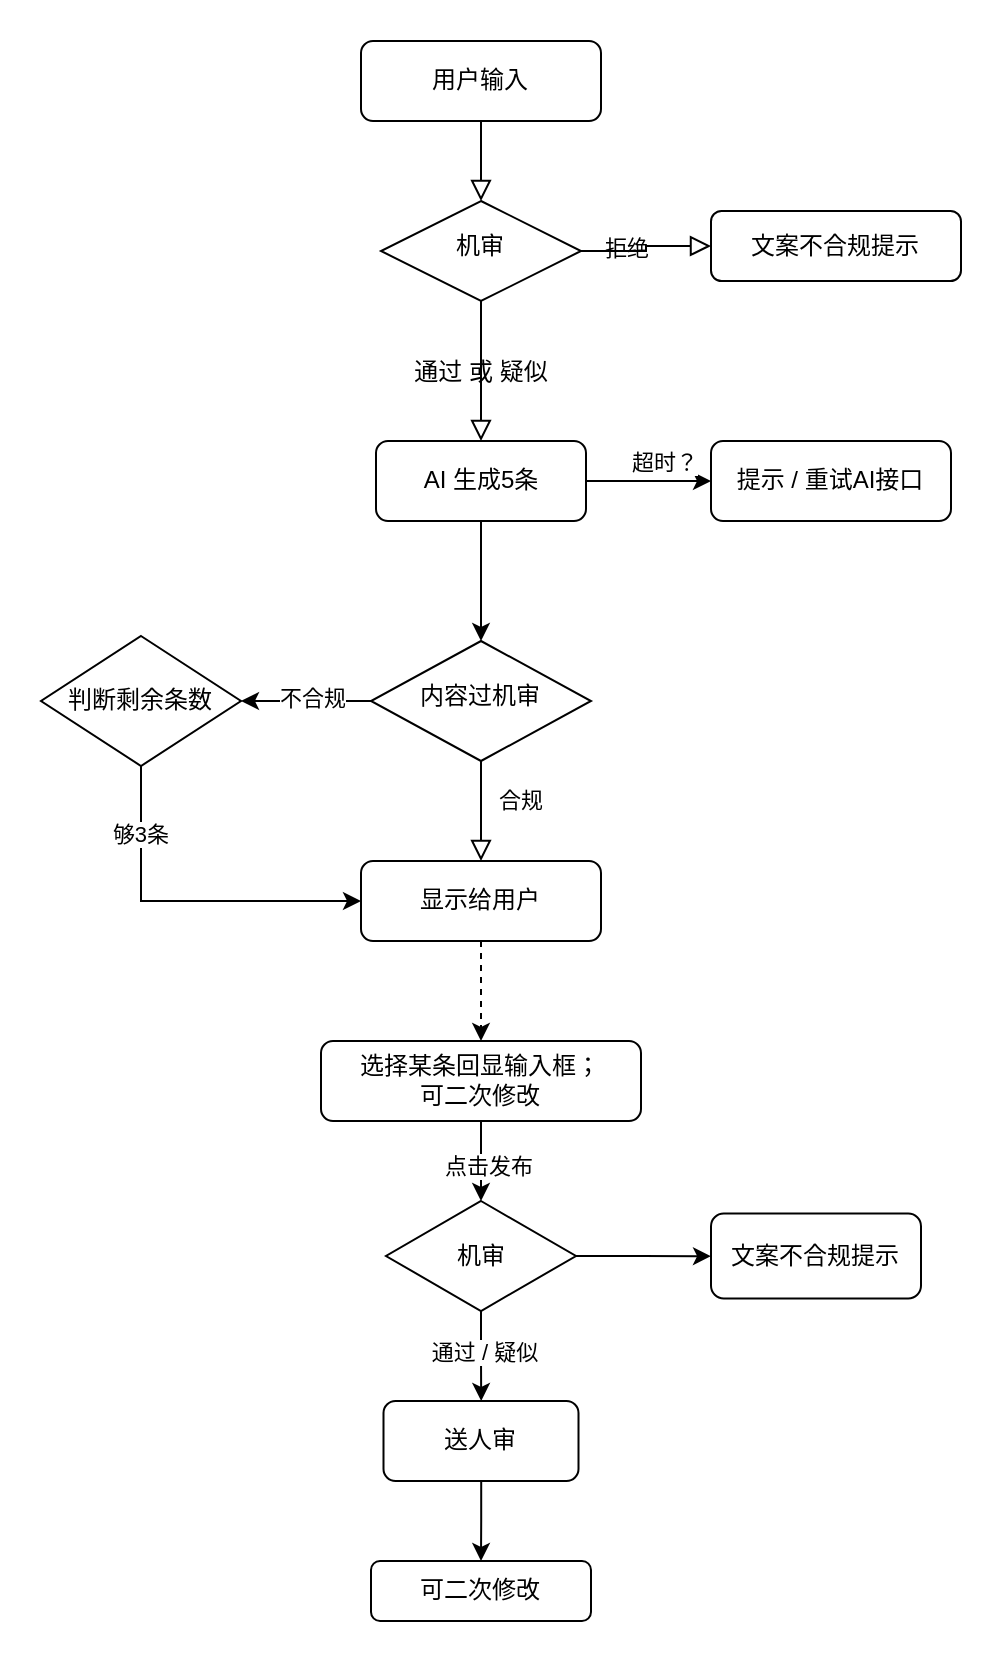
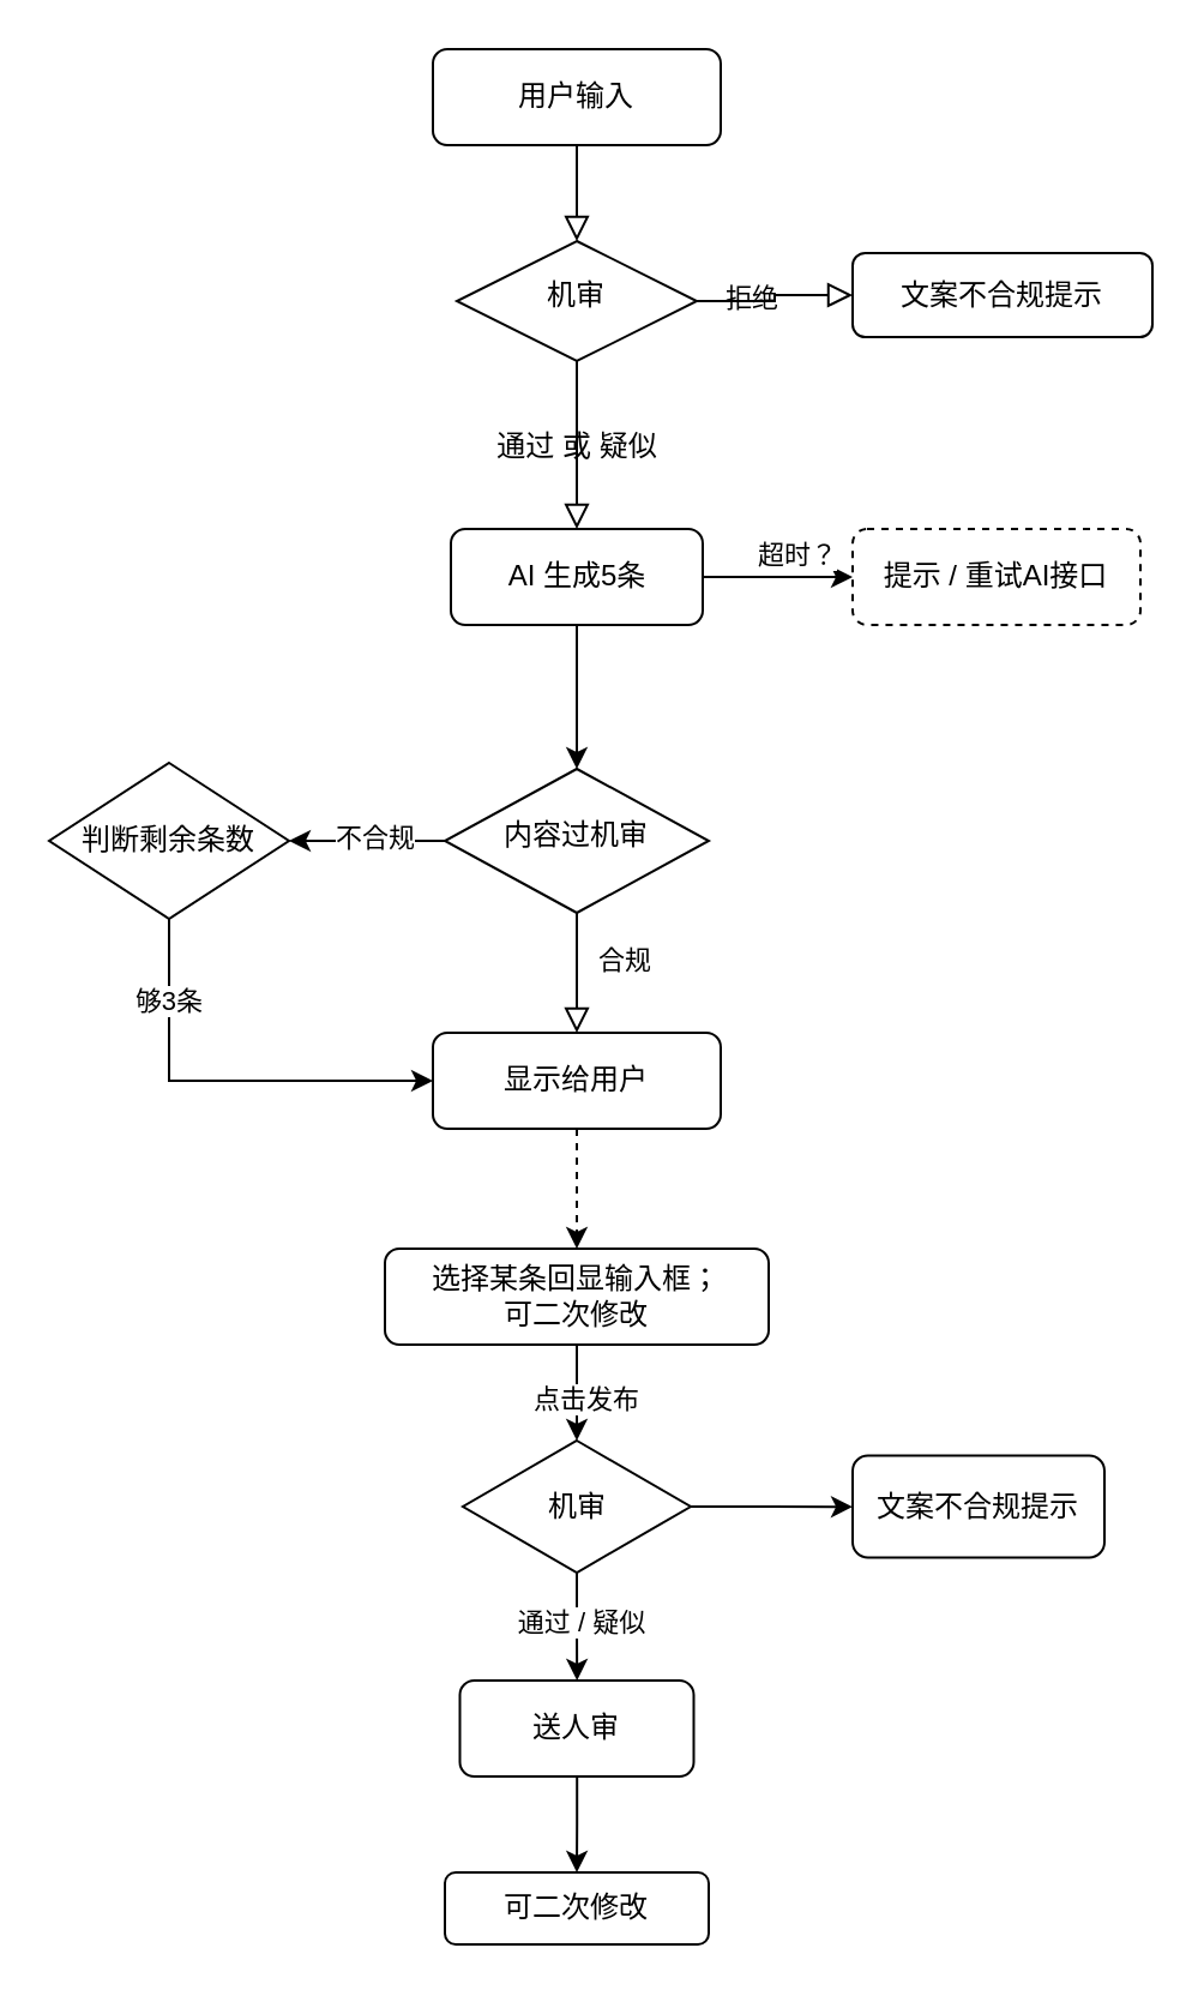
  <mxCell id="0" />
  <mxCell id="1" parent="0" />
  <mxCell id="2" value="" style="rounded=0;html=1;jettySize=auto;orthogonalLoop=1;fontSize=11;endArrow=block;endFill=0;endSize=8;strokeWidth=1;shadow=0;labelBackgroundColor=none;edgeStyle=orthogonalEdgeStyle;" parent="1" source="3" target="6" edge="1"><mxGeometry relative="1" as="geometry" /></mxCell>
  <mxCell id="3" value="用户输入" style="rounded=1;whiteSpace=wrap;html=1;fontSize=12;glass=0;strokeWidth=1;shadow=0;" parent="1" vertex="1"><mxGeometry x="180" y="20" width="120" height="40" as="geometry" /></mxCell>
  <mxCell id="4" value="&lt;font style=&quot;font-size: 12px;&quot;&gt;通过 或 疑似&lt;/font&gt;" style="rounded=0;html=1;jettySize=auto;orthogonalLoop=1;fontSize=14;endArrow=block;endFill=0;endSize=8;strokeWidth=1;shadow=0;labelBackgroundColor=none;edgeStyle=orthogonalEdgeStyle;" parent="1" source="6" target="17" edge="1"><mxGeometry relative="1" as="geometry"><mxPoint as="offset" /></mxGeometry></mxCell>
  <mxCell id="5" value="拒绝" style="edgeStyle=orthogonalEdgeStyle;rounded=0;html=1;jettySize=auto;orthogonalLoop=1;fontSize=11;endArrow=block;endFill=0;endSize=8;strokeWidth=1;shadow=0;labelBackgroundColor=none;" parent="1" source="6" target="7" edge="1"><mxGeometry y="10" relative="1" as="geometry"><mxPoint as="offset" /></mxGeometry></mxCell>
  <mxCell id="6" value="机审" style="rhombus;whiteSpace=wrap;html=1;shadow=0;fontFamily=Helvetica;fontSize=12;align=center;strokeWidth=1;spacing=6;spacingTop=-4;" parent="1" vertex="1"><mxGeometry x="190" y="100" width="100" height="50" as="geometry" /></mxCell>
  <mxCell id="7" value="文案不合规提示" style="rounded=1;whiteSpace=wrap;html=1;fontSize=12;glass=0;strokeWidth=1;shadow=0;" parent="1" vertex="1"><mxGeometry x="355" y="105" width="125" height="35" as="geometry" /></mxCell>
  <mxCell id="8" value="合规" style="rounded=0;html=1;jettySize=auto;orthogonalLoop=1;fontSize=11;endArrow=block;endFill=0;endSize=8;strokeWidth=1;shadow=0;labelBackgroundColor=none;edgeStyle=orthogonalEdgeStyle;" parent="1" source="11" target="13" edge="1"><mxGeometry x="-0.2" y="20" relative="1" as="geometry"><mxPoint as="offset" /></mxGeometry></mxCell>
  <mxCell id="9" value="" style="edgeStyle=orthogonalEdgeStyle;rounded=0;orthogonalLoop=1;jettySize=auto;html=1;" edge="1" parent="1" source="11"><mxGeometry relative="1" as="geometry"><mxPoint x="120" y="350" as="targetPoint" /></mxGeometry></mxCell>
  <mxCell id="10" value="不合规" style="edgeLabel;html=1;align=center;verticalAlign=middle;resizable=0;points=[];" vertex="1" connectable="0" parent="9"><mxGeometry x="-0.082" y="-2" relative="1" as="geometry"><mxPoint as="offset" /></mxGeometry></mxCell>
  <mxCell id="11" value="内容过机审" style="rhombus;whiteSpace=wrap;html=1;shadow=0;fontFamily=Helvetica;fontSize=12;align=center;strokeWidth=1;spacing=6;spacingTop=-4;" parent="1" vertex="1"><mxGeometry x="185" y="320" width="110" height="60" as="geometry" /></mxCell>
  <mxCell id="12" style="edgeStyle=orthogonalEdgeStyle;rounded=0;orthogonalLoop=1;jettySize=auto;html=1;entryX=0.5;entryY=0;entryDx=0;entryDy=0;dashed=1;" edge="1" parent="1" source="13" target="24"><mxGeometry relative="1" as="geometry" /></mxCell>
  <mxCell id="13" value="显示给用户" style="rounded=1;whiteSpace=wrap;html=1;fontSize=12;glass=0;strokeWidth=1;shadow=0;" parent="1" vertex="1"><mxGeometry x="180" y="430" width="120" height="40" as="geometry" /></mxCell>
  <mxCell id="14" value="" style="edgeStyle=orthogonalEdgeStyle;rounded=0;orthogonalLoop=1;jettySize=auto;html=1;" edge="1" parent="1" source="17" target="18"><mxGeometry relative="1" as="geometry" /></mxCell>
  <mxCell id="15" value="超时？" style="edgeLabel;html=1;align=center;verticalAlign=middle;resizable=0;points=[];" vertex="1" connectable="0" parent="14"><mxGeometry x="-0.234" y="-2" relative="1" as="geometry"><mxPoint x="15" y="-12" as="offset" /></mxGeometry></mxCell>
  <mxCell id="16" value="" style="edgeStyle=orthogonalEdgeStyle;rounded=0;orthogonalLoop=1;jettySize=auto;html=1;" edge="1" parent="1" source="17" target="11"><mxGeometry relative="1" as="geometry" /></mxCell>
  <mxCell id="17" value="AI 生成5条" style="rounded=1;whiteSpace=wrap;html=1;" vertex="1" parent="1"><mxGeometry x="187.5" y="220" width="105" height="40" as="geometry" /></mxCell>
- <mxCell id="18" value="提示 / 重试AI接口" style="whiteSpace=wrap;html=1;rounded=1;" vertex="1" parent="1"><mxGeometry x="355" y="220" width="120" height="40" as="geometry" /></mxCell>
+ <mxCell id="18" value="提示 / 重试AI接口" style="whiteSpace=wrap;html=1;rounded=1;dashed=1;" vertex="1" parent="1"><mxGeometry x="355" y="220" width="120" height="40" as="geometry" /></mxCell>
  <mxCell id="19" style="edgeStyle=orthogonalEdgeStyle;rounded=0;orthogonalLoop=1;jettySize=auto;html=1;entryX=0;entryY=0.5;entryDx=0;entryDy=0;" edge="1" parent="1" source="21" target="13"><mxGeometry relative="1" as="geometry"><Array as="points"><mxPoint x="70" y="450" /></Array></mxGeometry></mxCell>
  <mxCell id="20" value="够3条" style="edgeLabel;html=1;align=center;verticalAlign=middle;resizable=0;points=[];" vertex="1" connectable="0" parent="19"><mxGeometry x="-0.617" y="-1" relative="1" as="geometry"><mxPoint as="offset" /></mxGeometry></mxCell>
  <mxCell id="21" value="判断剩余条数" style="rhombus;whiteSpace=wrap;html=1;" vertex="1" parent="1"><mxGeometry x="20" y="317.5" width="100" height="65" as="geometry" /></mxCell>
  <mxCell id="22" value="" style="edgeStyle=orthogonalEdgeStyle;rounded=0;orthogonalLoop=1;jettySize=auto;html=1;" edge="1" parent="1" source="24" target="28"><mxGeometry relative="1" as="geometry" /></mxCell>
  <mxCell id="23" value="点击发布" style="edgeLabel;html=1;align=center;verticalAlign=middle;resizable=0;points=[];" vertex="1" connectable="0" parent="22"><mxGeometry x="0.06" y="3" relative="1" as="geometry"><mxPoint y="1" as="offset" /></mxGeometry></mxCell>
  <mxCell id="24" value="选择某条回显输入框；&lt;br&gt;可二次修改" style="whiteSpace=wrap;html=1;rounded=1;glass=0;strokeWidth=1;shadow=0;" vertex="1" parent="1"><mxGeometry x="160" y="520" width="160" height="40" as="geometry" /></mxCell>
  <mxCell id="25" value="" style="edgeStyle=orthogonalEdgeStyle;rounded=0;orthogonalLoop=1;jettySize=auto;html=1;" edge="1" parent="1" source="28" target="30"><mxGeometry relative="1" as="geometry" /></mxCell>
  <mxCell id="26" value="通过 / 疑似" style="edgeLabel;html=1;align=center;verticalAlign=middle;resizable=0;points=[];" vertex="1" connectable="0" parent="25"><mxGeometry x="-0.104" y="1" relative="1" as="geometry"><mxPoint as="offset" /></mxGeometry></mxCell>
  <mxCell id="27" value="" style="edgeStyle=orthogonalEdgeStyle;rounded=0;orthogonalLoop=1;jettySize=auto;html=1;" edge="1" parent="1" source="28" target="32"><mxGeometry relative="1" as="geometry" /></mxCell>
  <mxCell id="28" value="机审" style="rhombus;whiteSpace=wrap;html=1;rounded=0;glass=0;strokeWidth=1;shadow=0;" vertex="1" parent="1"><mxGeometry x="192.5" y="600" width="95" height="55" as="geometry" /></mxCell>
  <mxCell id="29" value="" style="edgeStyle=orthogonalEdgeStyle;rounded=0;orthogonalLoop=1;jettySize=auto;html=1;" edge="1" parent="1" source="30" target="31"><mxGeometry relative="1" as="geometry" /></mxCell>
  <mxCell id="30" value="送人审" style="whiteSpace=wrap;html=1;rounded=1;glass=0;strokeWidth=1;shadow=0;" vertex="1" parent="1"><mxGeometry x="191.25" y="700" width="97.5" height="40" as="geometry" /></mxCell>
  <mxCell id="31" value="可二次修改" style="whiteSpace=wrap;html=1;rounded=1;glass=0;strokeWidth=1;shadow=0;" vertex="1" parent="1"><mxGeometry x="185" y="780" width="110" height="30" as="geometry" /></mxCell>
  <mxCell id="32" value="文案不合规提示" style="whiteSpace=wrap;html=1;rounded=1;glass=0;strokeWidth=1;shadow=0;" vertex="1" parent="1"><mxGeometry x="355" y="606.25" width="105" height="42.5" as="geometry" /></mxCell>
